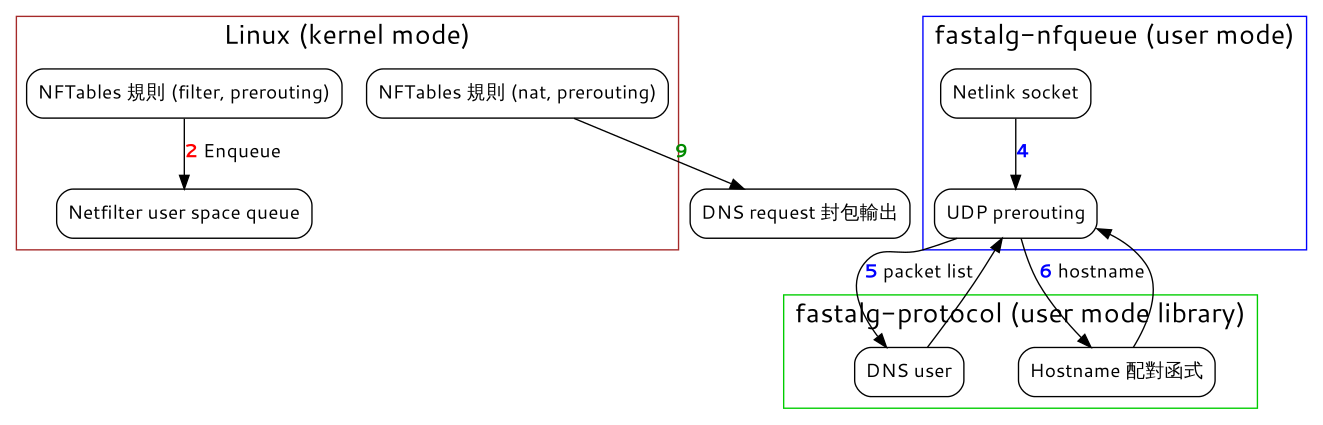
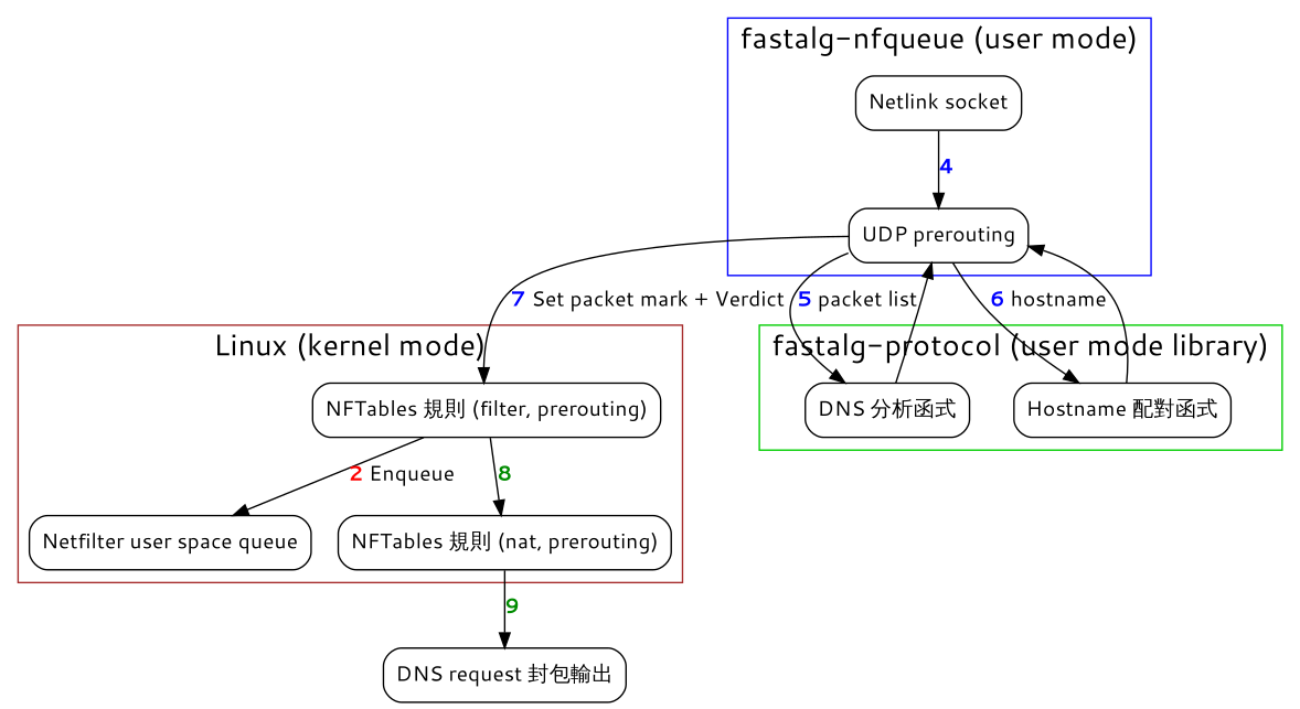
  digraph {
    fontname="Cantarell,sans-serif"
    node [fontname="Cantarell,sans-serif" shape=Mrecord]
    edge [fontname="Cantarell,sans-serif"]
    n1 [label="NFTables 規則 (filter, prerouting)"]
    n2 [label="Netfilter user space queue"]
    n3 [label="NFTables 規則 (nat, prerouting)"]
    n4 [label="Netlink socket"]
    n5 [label="UDP prerouting"]
-   n6 [label="DNS user"]
+   n6 [label="DNS 分析函式"]
    n7 [label="Hostname 配對函式"]
    n8 [label="DNS request 封包輸出"]
    subgraph cluster_1 {
      color=brown
      label=<<font point-size="20">Linux (kernel mode)</font>>
      n1
      n2
      n3
    }
    subgraph cluster_2 {
      color=blue
      label=<<font point-size="20">fastalg-nfqueue (user mode)</font>>
      n4
      n5
    }
    subgraph cluster_3 {
      color=green3
      label=<<font point-size="20">fastalg-protocol (user mode library)</font>>
      n6
      n7
    }
    n1 -> n2 [label=<<font color="red"><b>2</b></font> Enqueue>]
+   n1 -> n3 [label=<<font color="green4"><b>8</b></font>>]
    n3 -> n8 [label=<<font color="green4"><b>9</b></font>>]
    n4 -> n5 [label=<<font color="blue"><b>4</b></font>>]
+   n5 -> n1 [label=<<font color="blue"><b>7</b></font> Set packet mark + Verdict>]
    n5 -> n6 [label=<<font color="blue"><b>5</b></font> packet list>]
    n5 -> n7 [label=<<font color="blue"><b>6</b></font> hostname>]
    n6 -> n5
    n7 -> n5
  }
